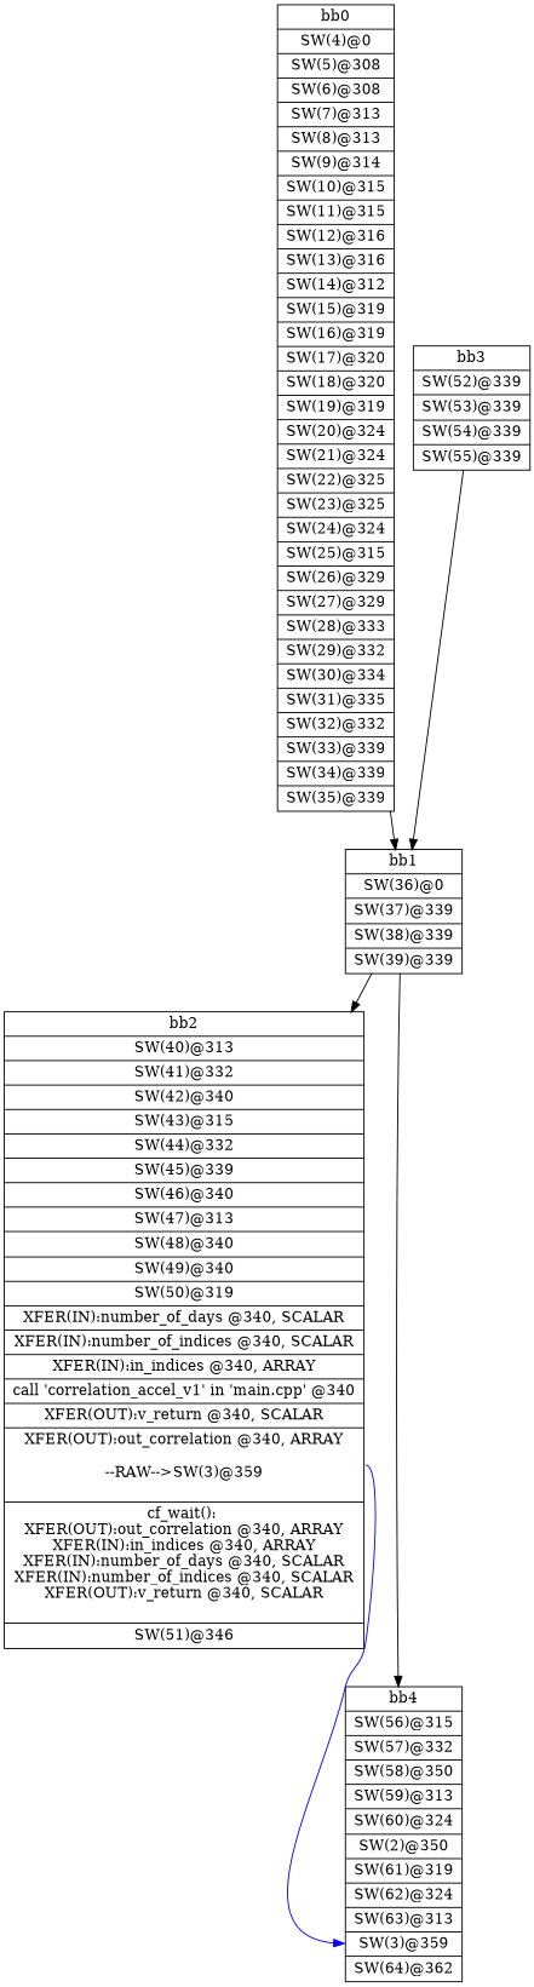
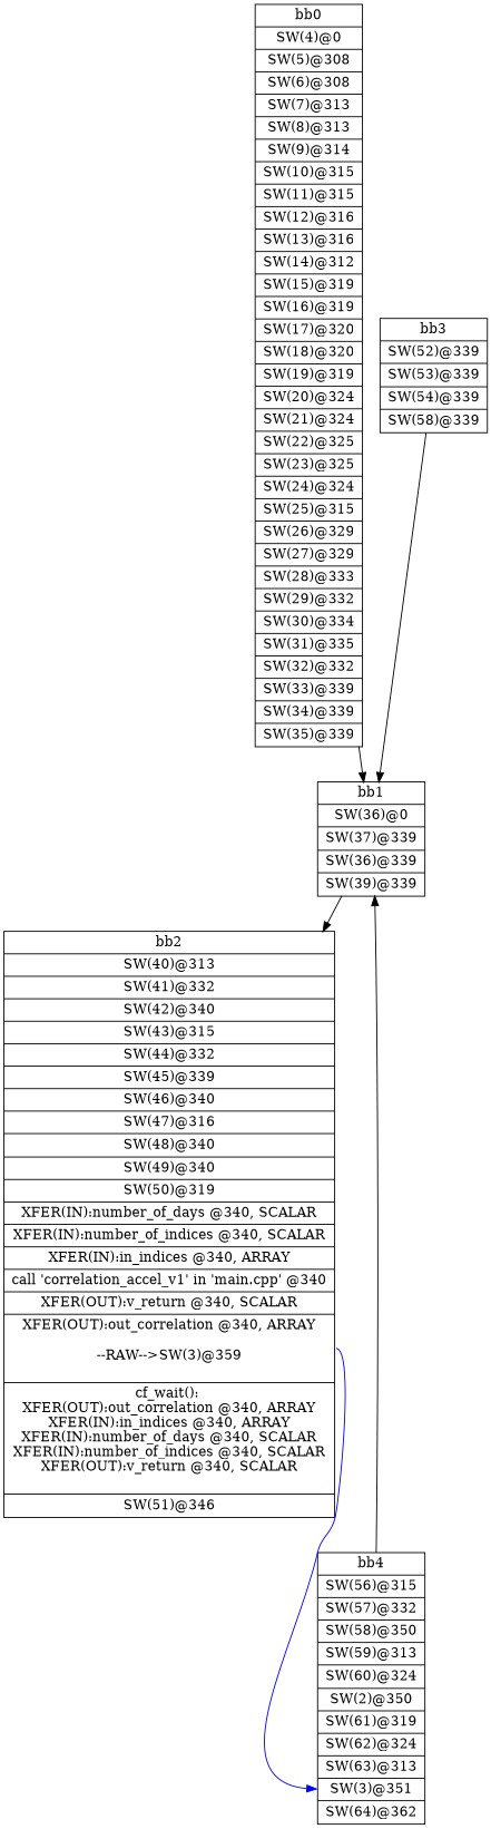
  digraph {
    node [shape=record]
    n1 [label="{bb0|<x0x2c50810>SW(4)@0\n|<x0x2c50430>SW(5)@308\n|<x0x2c50590>SW(6)@308\n|<x0x2c506f0>SW(7)@313\n|<x0x2c0e900>SW(8)@313\n|<x0x2c0ea60>SW(9)@314\n|<x0x2c0ebc0>SW(10)@315\n|<x0x2c0ed20>SW(11)@315\n|<x0x2c0ee80>SW(12)@316\n|<x0x2c0eff0>SW(13)@316\n|<x0x2c0f120>SW(14)@312\n|<x0x2c0f280>SW(15)@319\n|<x0x2c0f3e0>SW(16)@319\n|<x0x2c0f540>SW(17)@320\n|<x0x2c0f6b0>SW(18)@320\n|<x0x2c0f7e0>SW(19)@319\n|<x0x2c0f940>SW(20)@324\n|<x0x2c0faa0>SW(21)@324\n|<x0x2c0fc00>SW(22)@325\n|<x0x2c0fd70>SW(23)@325\n|<x0x2c0fea0>SW(24)@324\n|<x0x2c10000>SW(25)@315\n|<x0x2c10160>SW(26)@329\n|<x0x2c10290>SW(27)@329\n|<x0x2c103e0>SW(28)@333\n|<x0x2c10550>SW(29)@332\n|<x0x2c106c0>SW(30)@334\n|<x0x2c519b0>SW(31)@335\n|<x0x2c53b30>SW(32)@332\n|<x0x2c53ca0>SW(33)@339\n|<x0x2c53de0>SW(34)@339\n|<x0x2c53f40>SW(35)@339\n}"]
-   n2 [label="{bb1|<x0x2c51af0>SW(36)@0\n|<x0x2c51bb0>SW(37)@339\n|<x0x2c51d10>SW(38)@339\n|<x0x2c51e50>SW(39)@339\n}"]
-   n3 [label="{bb2|<x0x2c51a90>SW(40)@313\n|<x0x2c52130>SW(41)@332\n|<x0x2c522a0>SW(42)@340\n|<x0x2c523e0>SW(43)@315\n|<x0x2c52540>SW(44)@332\n|<x0x2c526b0>SW(45)@339\n|<x0x2c52810>SW(46)@340\n|<x0x2c52950>SW(47)@313\n|<x0x2c52ab0>SW(48)@340\n|<x0x2c52be0>SW(49)@340\n|<x0x2c52d20>SW(50)@319\n|<x0x2c54100>XFER(IN):number_of_days @340, SCALAR\n|<x0x2c54180>XFER(IN):number_of_indices @340, SCALAR\n|<x0x2c54200>XFER(IN):in_indices @340, ARRAY\n|<x0x2c0ad60>call 'correlation_accel_v1' in 'main.cpp' @340\n|<x0x2c54300>XFER(OUT):v_return @340, SCALAR\n|<x0x2c54280>XFER(OUT):out_correlation @340, ARRAY\n\n--RAW--\>SW(3)@359\n\n|<x0x2c54380>cf_wait(): \nXFER(OUT):out_correlation @340, ARRAY\nXFER(IN):in_indices @340, ARRAY\nXFER(IN):number_of_days @340, SCALAR\nXFER(IN):number_of_indices @340, SCALAR\nXFER(OUT):v_return @340, SCALAR\n\n|<x0x2c52e80>SW(51)@346\n}"]
-   n4 [label="{bb4|<x0x2c51f80>SW(56)@315\n|<x0x2c53690>SW(57)@332\n|<x0x2c53800>SW(58)@350\n|<x0x2c53940>SW(59)@313\n|<x0x2c54020>SW(60)@324\n|<x0x2c0e640>SW(2)@350\n|<x0x2c56190>SW(61)@319\n|<x0x2c562f0>SW(62)@324\n|<x0x2c56450>SW(63)@313\n|<x0x2c0e5e0>SW(3)@359\n|<x0x2c565b0>SW(64)@362\n}"]
-   n5 [label="{bb3|<x0x2c52f60>SW(52)@339\n|<x0x2c530c0>SW(53)@339\n|<x0x2c53200>SW(54)@339\n|<x0x2c53360>SW(55)@339\n}"]
+   n2 [label="{bb1|<x0x2c51af0>SW(36)@0\n|<x0x2c51bb0>SW(37)@339\n|<x0x2c51d10>SW(36)@339\n|<x0x2c51e50>SW(39)@339\n}"]
+   n3 [label="{bb2|<x0x2c51a90>SW(40)@313\n|<x0x2c52130>SW(41)@332\n|<x0x2c522a0>SW(42)@340\n|<x0x2c523e0>SW(43)@315\n|<x0x2c52540>SW(44)@332\n|<x0x2c526b0>SW(45)@339\n|<x0x2c52810>SW(46)@340\n|<x0x2c52950>SW(47)@316\n|<x0x2c52ab0>SW(48)@340\n|<x0x2c52be0>SW(49)@340\n|<x0x2c52d20>SW(50)@319\n|<x0x2c54100>XFER(IN):number_of_days @340, SCALAR\n|<x0x2c54180>XFER(IN):number_of_indices @340, SCALAR\n|<x0x2c54200>XFER(IN):in_indices @340, ARRAY\n|<x0x2c0ad60>call 'correlation_accel_v1' in 'main.cpp' @340\n|<x0x2c54300>XFER(OUT):v_return @340, SCALAR\n|<x0x2c54280>XFER(OUT):out_correlation @340, ARRAY\n\n--RAW--\>SW(3)@359\n\n|<x0x2c54380>cf_wait(): \nXFER(OUT):out_correlation @340, ARRAY\nXFER(IN):in_indices @340, ARRAY\nXFER(IN):number_of_days @340, SCALAR\nXFER(IN):number_of_indices @340, SCALAR\nXFER(OUT):v_return @340, SCALAR\n\n|<x0x2c52e80>SW(51)@346\n}"]
+   n4 [label="{bb4|<x0x2c51f80>SW(56)@315\n|<x0x2c53690>SW(57)@332\n|<x0x2c53800>SW(58)@350\n|<x0x2c53940>SW(59)@313\n|<x0x2c54020>SW(60)@324\n|<x0x2c0e640>SW(2)@350\n|<x0x2c56190>SW(61)@319\n|<x0x2c562f0>SW(62)@324\n|<x0x2c56450>SW(63)@313\n|<x0x2c0e5e0>SW(3)@351\n|<x0x2c565b0>SW(64)@362\n}"]
+   n5 [label="{bb3|<x0x2c52f60>SW(52)@339\n|<x0x2c530c0>SW(53)@339\n|<x0x2c53200>SW(54)@339\n|<x0x2c53360>SW(58)@339\n}"]
    n1 -> n2
    n2 -> n3
-   n2 -> n4
+   n4 -> n2
    n3 -> n4 [color=blue headport=x0x2c0e5e0 tailport=x0x2c54280]
    n5 -> n2
  }
